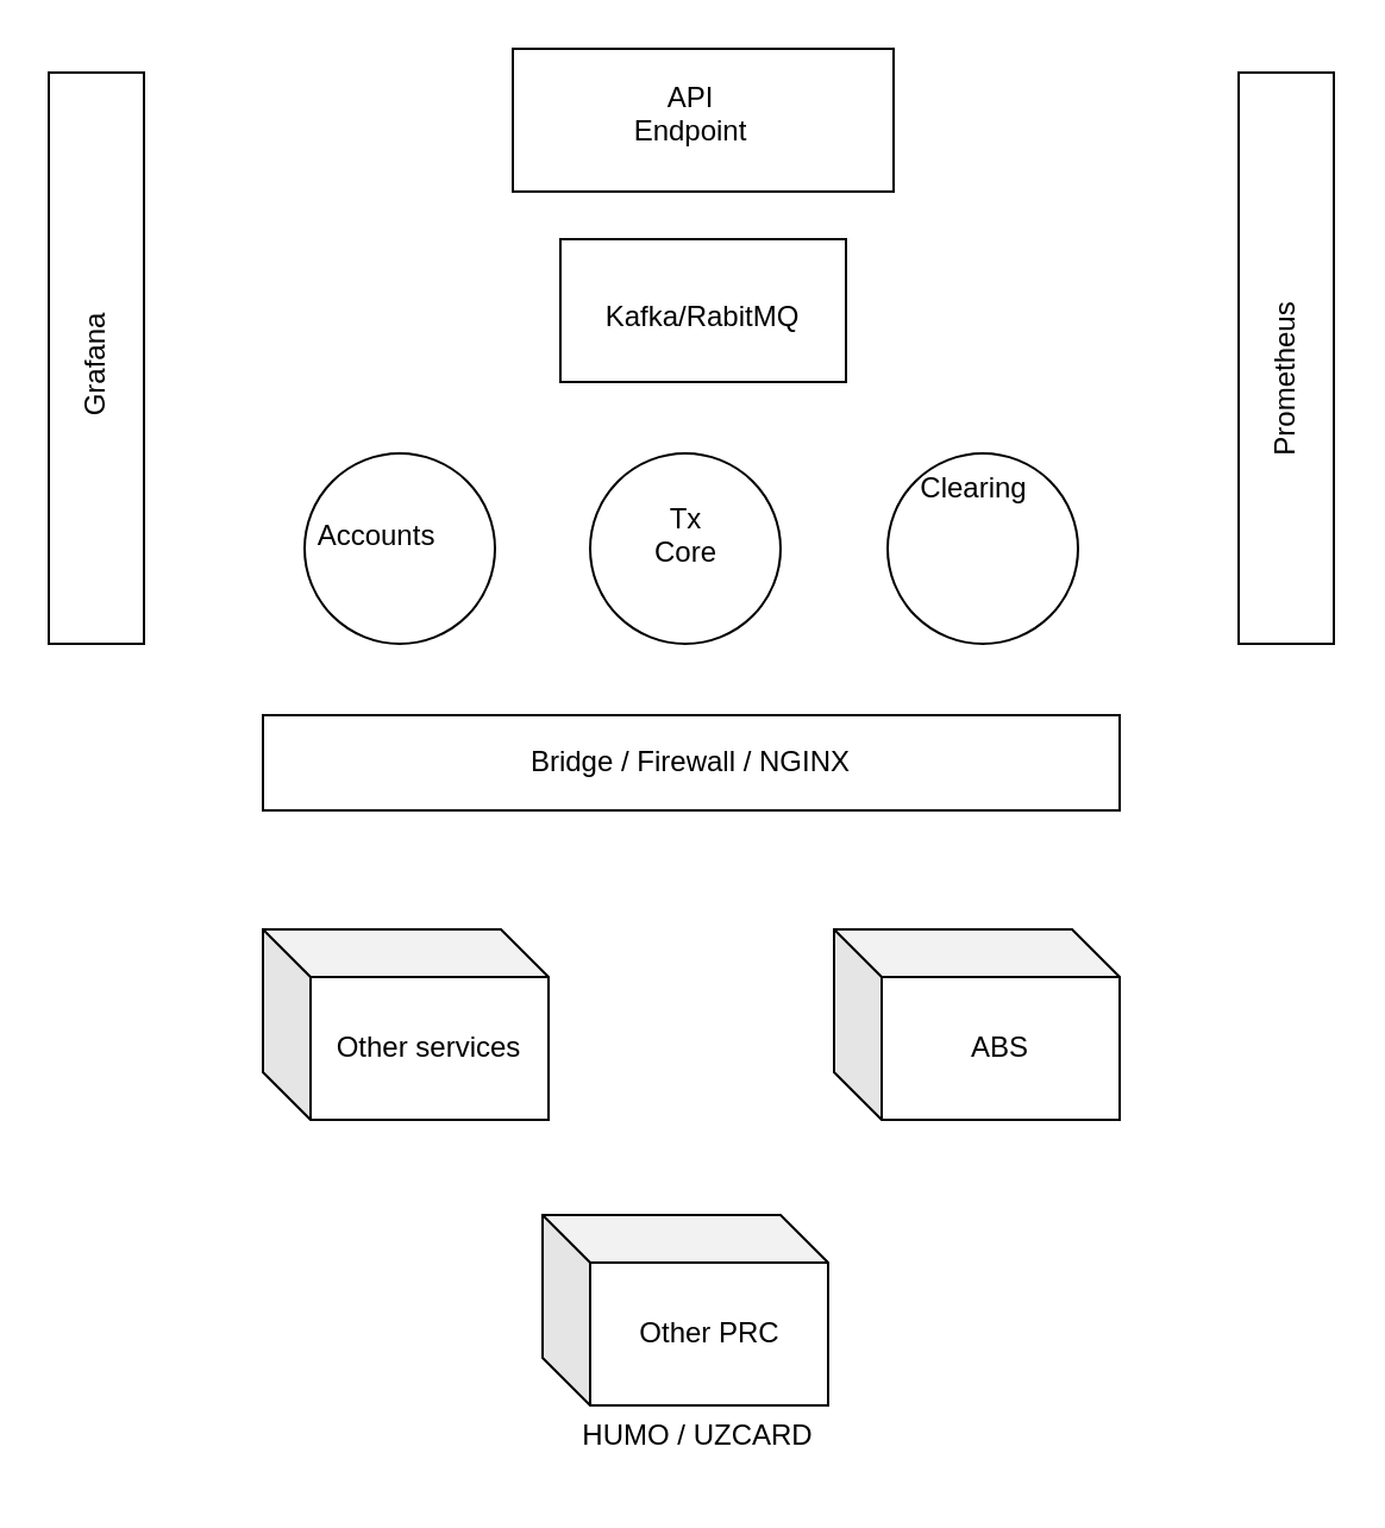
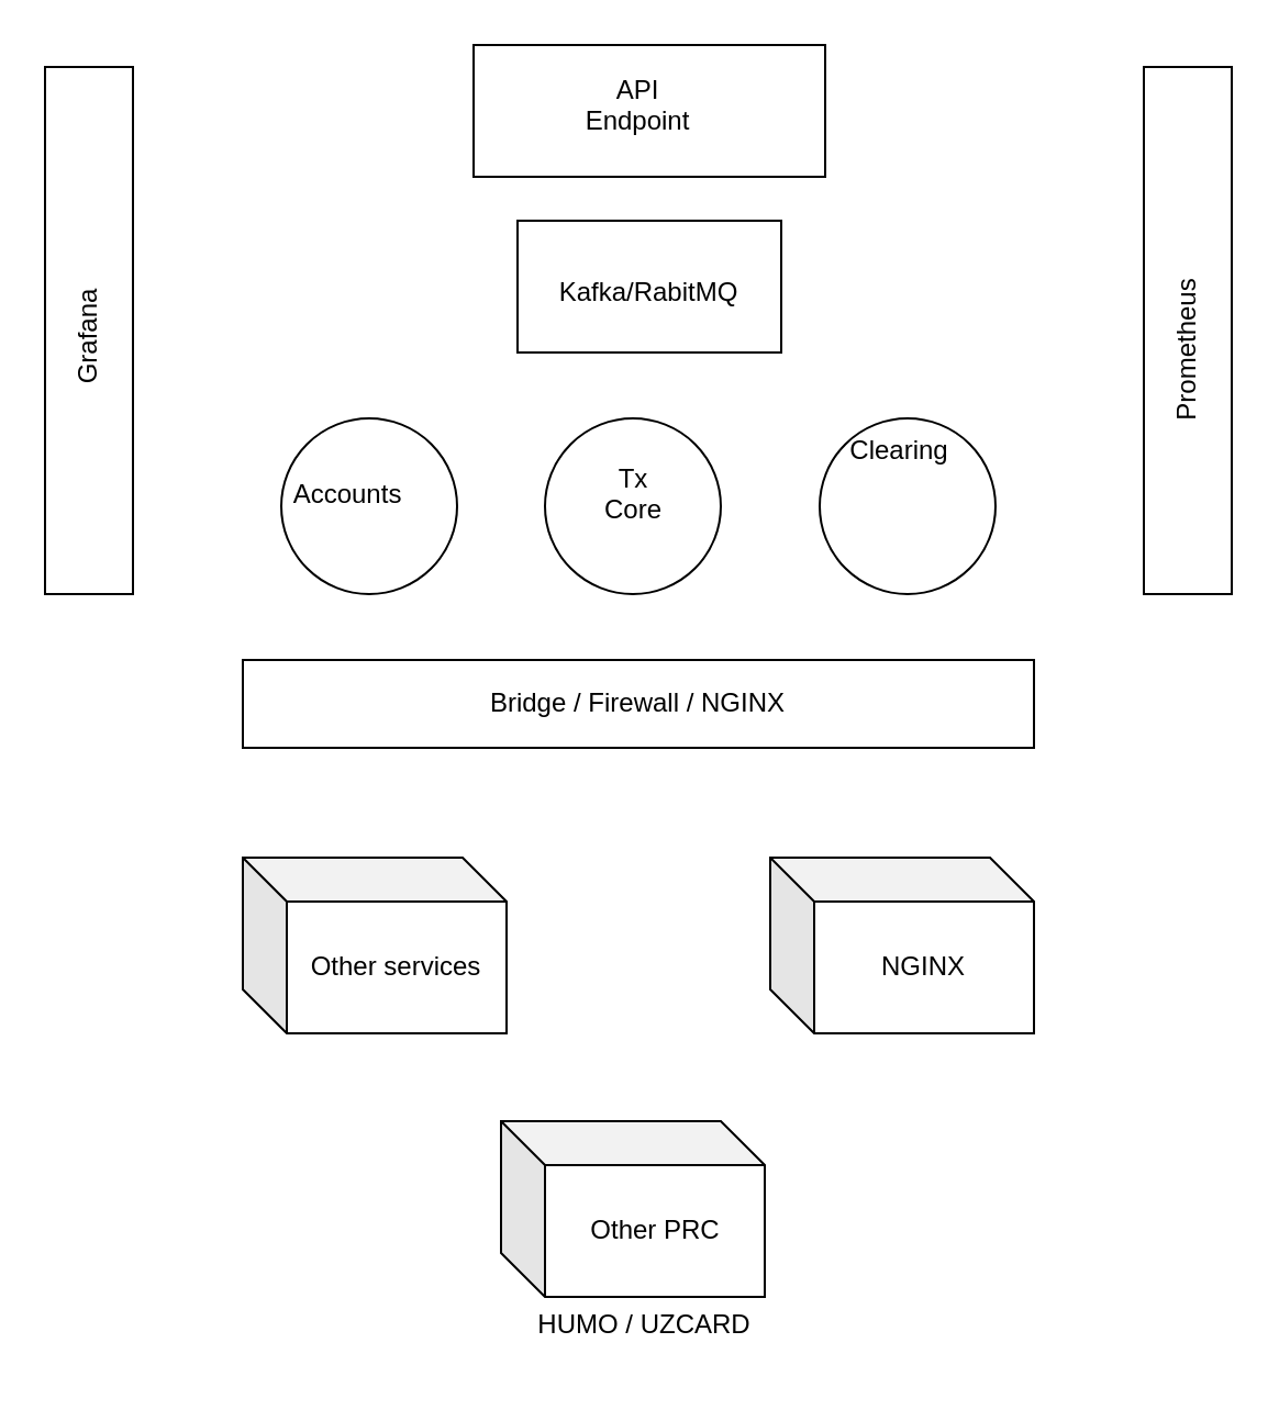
  <mxCell id="0" />
  <mxCell id="1" parent="0" />
  <mxCell id="2" value="" style="rounded=0;whiteSpace=wrap;html=1;" vertex="1" parent="1"><mxGeometry x="215" y="20" width="160" height="60" as="geometry" /></mxCell>
  <mxCell id="3" value="&lt;div&gt;API Endpoint&lt;/div&gt;&lt;div&gt;&lt;br&gt;&lt;/div&gt;" style="text;html=1;strokeColor=none;fillColor=none;align=center;verticalAlign=middle;whiteSpace=wrap;rounded=0;" vertex="1" parent="1"><mxGeometry x="270" y="45" width="40" height="20" as="geometry" /></mxCell>
  <mxCell id="4" value="" style="rounded=0;whiteSpace=wrap;html=1;" vertex="1" parent="1"><mxGeometry x="235" y="100" width="120" height="60" as="geometry" /></mxCell>
  <mxCell id="5" value="&lt;div&gt;Kafka/RabitMQ&lt;/div&gt;&lt;div&gt;&lt;br&gt;&lt;/div&gt;" style="text;html=1;strokeColor=none;fillColor=none;align=center;verticalAlign=middle;whiteSpace=wrap;rounded=0;" vertex="1" parent="1"><mxGeometry x="275" y="130" width="40" height="20" as="geometry" /></mxCell>
  <mxCell id="6" value="" style="ellipse;whiteSpace=wrap;html=1;aspect=fixed;" vertex="1" parent="1"><mxGeometry x="247.5" y="190" width="80" height="80" as="geometry" /></mxCell>
  <mxCell id="7" value="" style="ellipse;whiteSpace=wrap;html=1;aspect=fixed;" vertex="1" parent="1"><mxGeometry x="372.5" y="190" width="80" height="80" as="geometry" /></mxCell>
  <mxCell id="8" value="" style="ellipse;whiteSpace=wrap;html=1;aspect=fixed;" vertex="1" parent="1"><mxGeometry x="127.5" y="190" width="80" height="80" as="geometry" /></mxCell>
  <mxCell id="9" value="Accounts" style="text;html=1;strokeColor=none;fillColor=none;align=center;verticalAlign=middle;whiteSpace=wrap;rounded=0;" vertex="1" parent="1"><mxGeometry x="137.5" y="215" width="40" height="20" as="geometry" /></mxCell>
  <mxCell id="10" value="&lt;div&gt;Tx Core&lt;/div&gt;&lt;div&gt;&lt;br&gt;&lt;/div&gt;" style="text;html=1;strokeColor=none;fillColor=none;align=center;verticalAlign=middle;whiteSpace=wrap;rounded=0;" vertex="1" parent="1"><mxGeometry x="267.5" y="222" width="40" height="20" as="geometry" /></mxCell>
  <mxCell id="11" value="Clearing" style="text;html=1;strokeColor=none;fillColor=none;align=center;verticalAlign=middle;whiteSpace=wrap;rounded=0;" vertex="1" parent="1"><mxGeometry x="389" y="195" width="40" height="20" as="geometry" /></mxCell>
  <mxCell id="12" value="" style="rounded=0;whiteSpace=wrap;html=1;" vertex="1" parent="1"><mxGeometry x="20" y="30" width="40" height="240" as="geometry" /></mxCell>
  <mxCell id="13" value="&lt;div&gt;Grafana&lt;/div&gt;" style="text;html=1;strokeColor=none;fillColor=none;align=center;verticalAlign=middle;whiteSpace=wrap;rounded=0;rotation=-90;" vertex="1" parent="1"><mxGeometry x="20" y="143" width="40" height="20" as="geometry" /></mxCell>
  <mxCell id="14" value="" style="rounded=0;whiteSpace=wrap;html=1;" vertex="1" parent="1"><mxGeometry x="520" y="30" width="40" height="240" as="geometry" /></mxCell>
  <mxCell id="15" value="Prometheus" style="text;html=1;strokeColor=none;fillColor=none;align=center;verticalAlign=middle;whiteSpace=wrap;rounded=0;rotation=-90;" vertex="1" parent="1"><mxGeometry x="520" y="149" width="40" height="20" as="geometry" /></mxCell>
  <mxCell id="16" value="" style="rounded=0;whiteSpace=wrap;html=1;" vertex="1" parent="1"><mxGeometry x="110" y="300" width="360" height="40" as="geometry" /></mxCell>
  <mxCell id="17" value="Bridge / Firewall / NGINX" style="text;html=1;strokeColor=none;fillColor=none;align=center;verticalAlign=middle;whiteSpace=wrap;rounded=0;" vertex="1" parent="1"><mxGeometry x="80" y="310" width="420" height="20" as="geometry" /></mxCell>
  <mxCell id="18" style="edgeStyle=orthogonalEdgeStyle;rounded=0;orthogonalLoop=1;jettySize=auto;html=1;exitX=0.5;exitY=1;exitDx=0;exitDy=0;" edge="1" parent="1" source="17" target="17"><mxGeometry relative="1" as="geometry" /></mxCell>
- <mxCell id="19" value="&lt;div&gt;ABS&lt;/div&gt;" style="shape=cube;whiteSpace=wrap;html=1;boundedLbl=1;backgroundOutline=1;darkOpacity=0.05;darkOpacity2=0.1;direction=east;" vertex="1" parent="1"><mxGeometry x="350" y="390" width="120" height="80" as="geometry" /></mxCell>
+ <mxCell id="19" value="&lt;div&gt;NGINX&lt;/div&gt;" style="shape=cube;whiteSpace=wrap;html=1;boundedLbl=1;backgroundOutline=1;darkOpacity=0.05;darkOpacity2=0.1;direction=east;" vertex="1" parent="1"><mxGeometry x="350" y="390" width="120" height="80" as="geometry" /></mxCell>
  <mxCell id="20" value="Other services" style="shape=cube;whiteSpace=wrap;html=1;boundedLbl=1;backgroundOutline=1;darkOpacity=0.05;darkOpacity2=0.1;" vertex="1" parent="1"><mxGeometry x="110" y="390" width="120" height="80" as="geometry" /></mxCell>
  <mxCell id="21" value="Other PRC" style="shape=cube;whiteSpace=wrap;html=1;boundedLbl=1;backgroundOutline=1;darkOpacity=0.05;darkOpacity2=0.1;" vertex="1" parent="1"><mxGeometry x="227.5" y="510" width="120" height="80" as="geometry" /></mxCell>
  <mxCell id="22" value="&lt;div&gt;HUMO / UZCARD&lt;/div&gt;&lt;div&gt;&lt;br&gt;&lt;/div&gt;" style="text;html=1;strokeColor=none;fillColor=none;align=center;verticalAlign=middle;whiteSpace=wrap;rounded=0;" vertex="1" parent="1"><mxGeometry x="212.5" y="600" width="160" height="20" as="geometry" /></mxCell>
